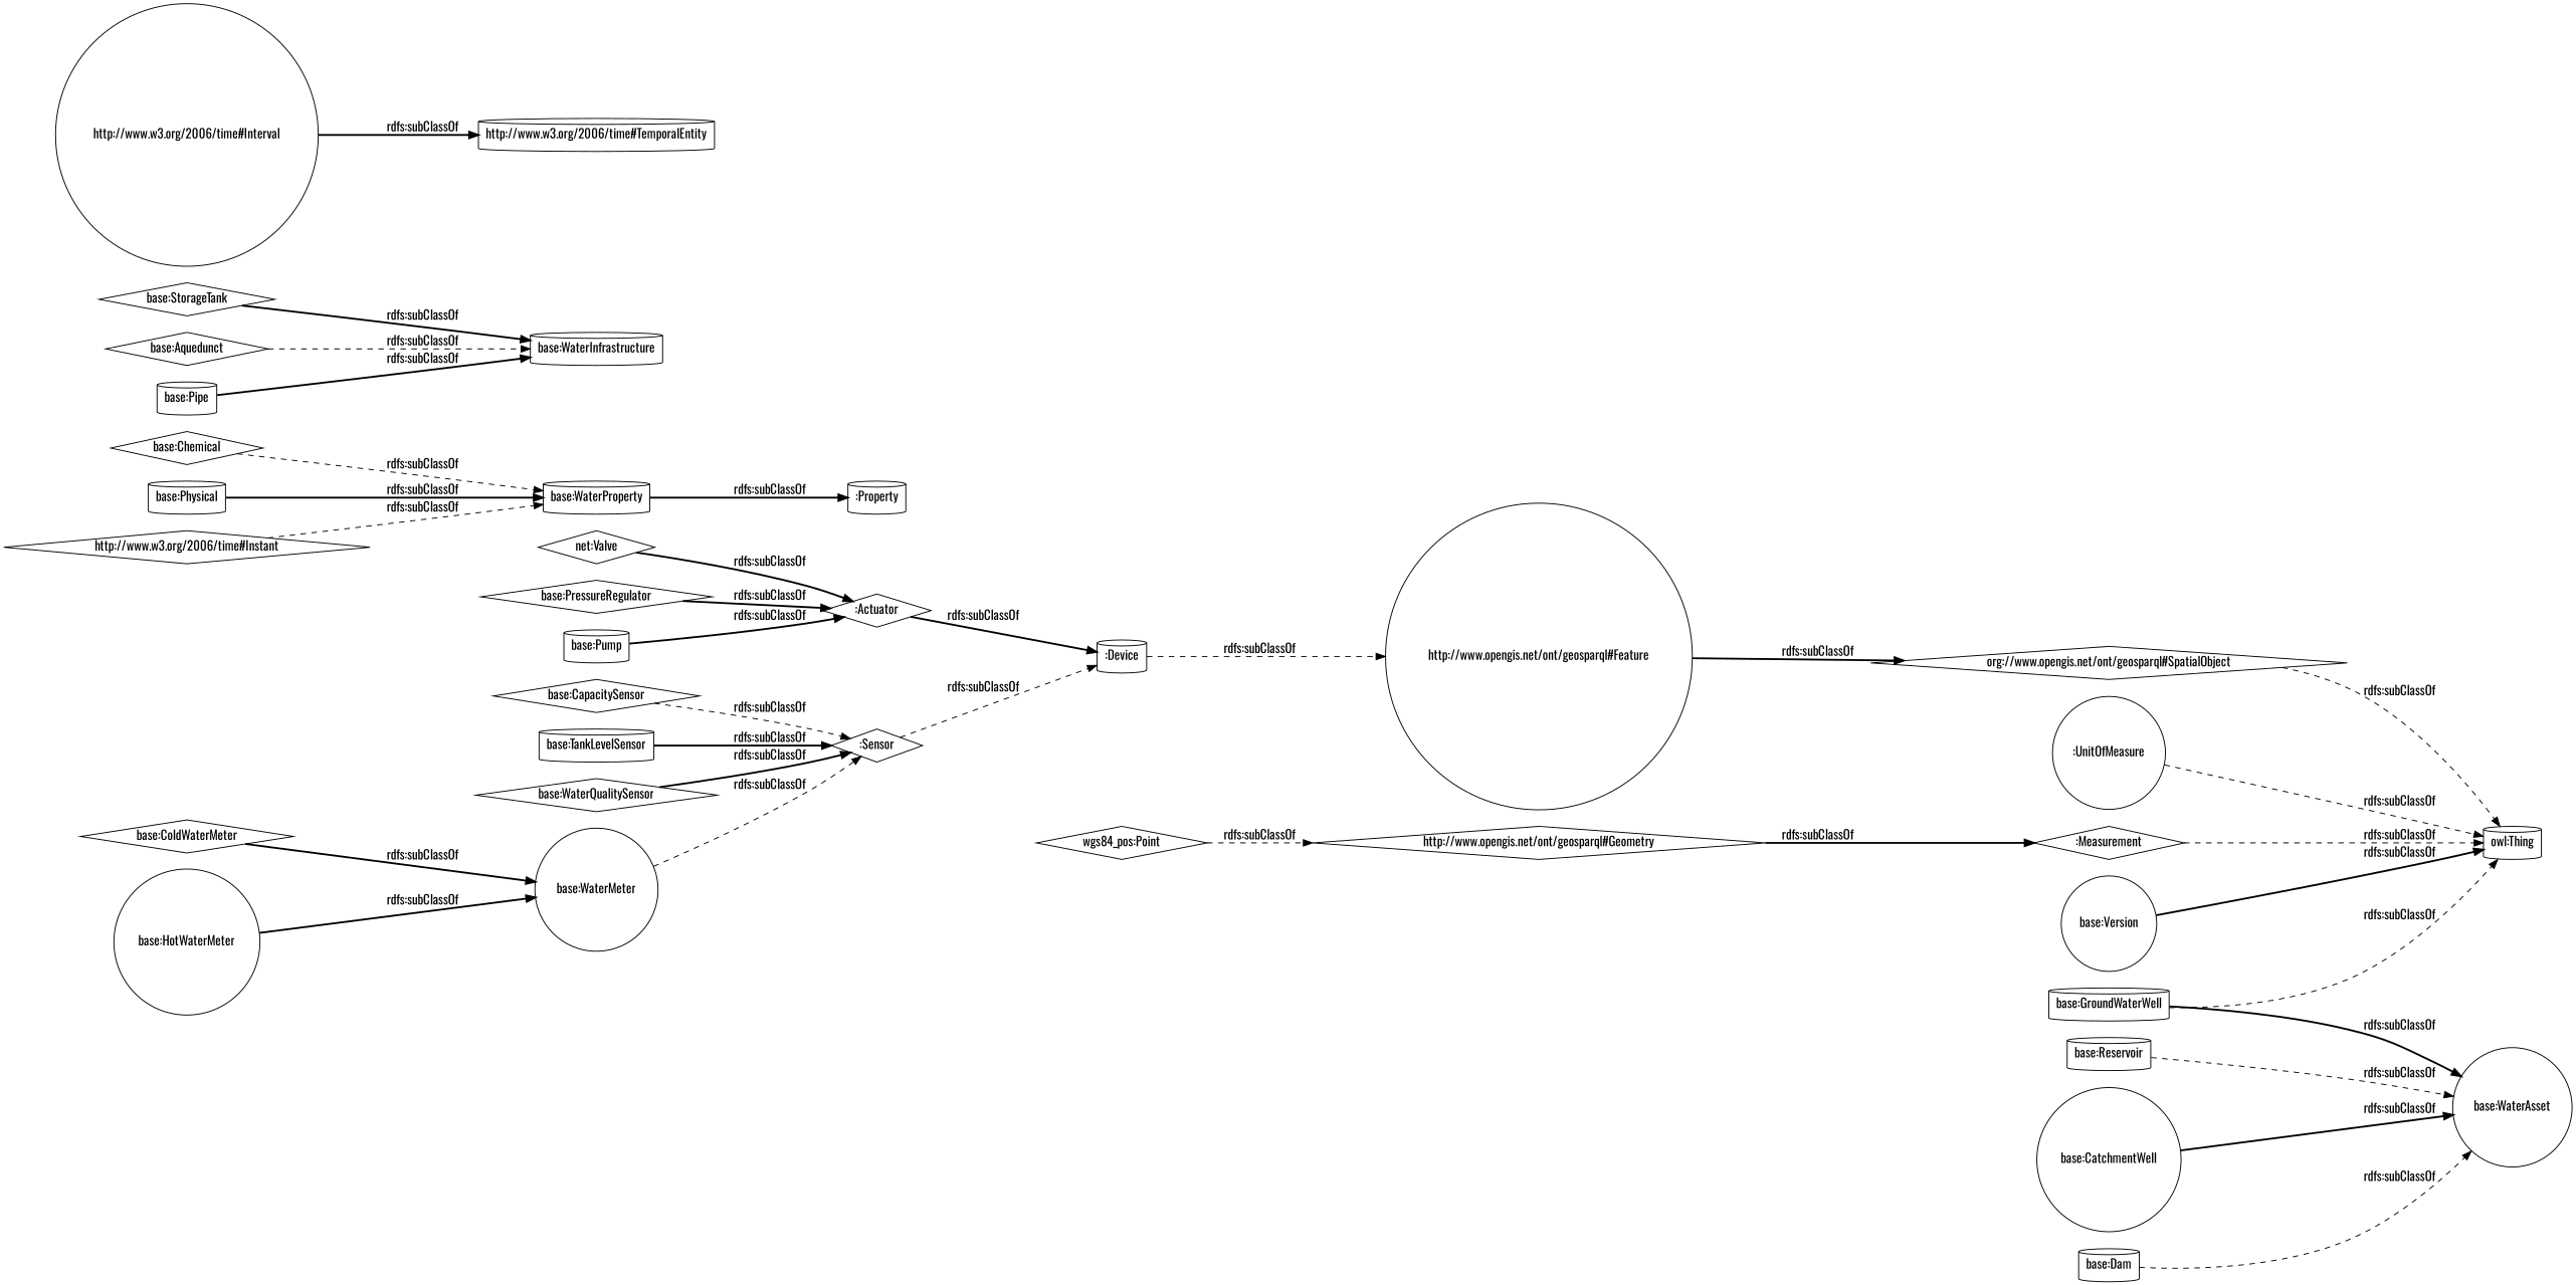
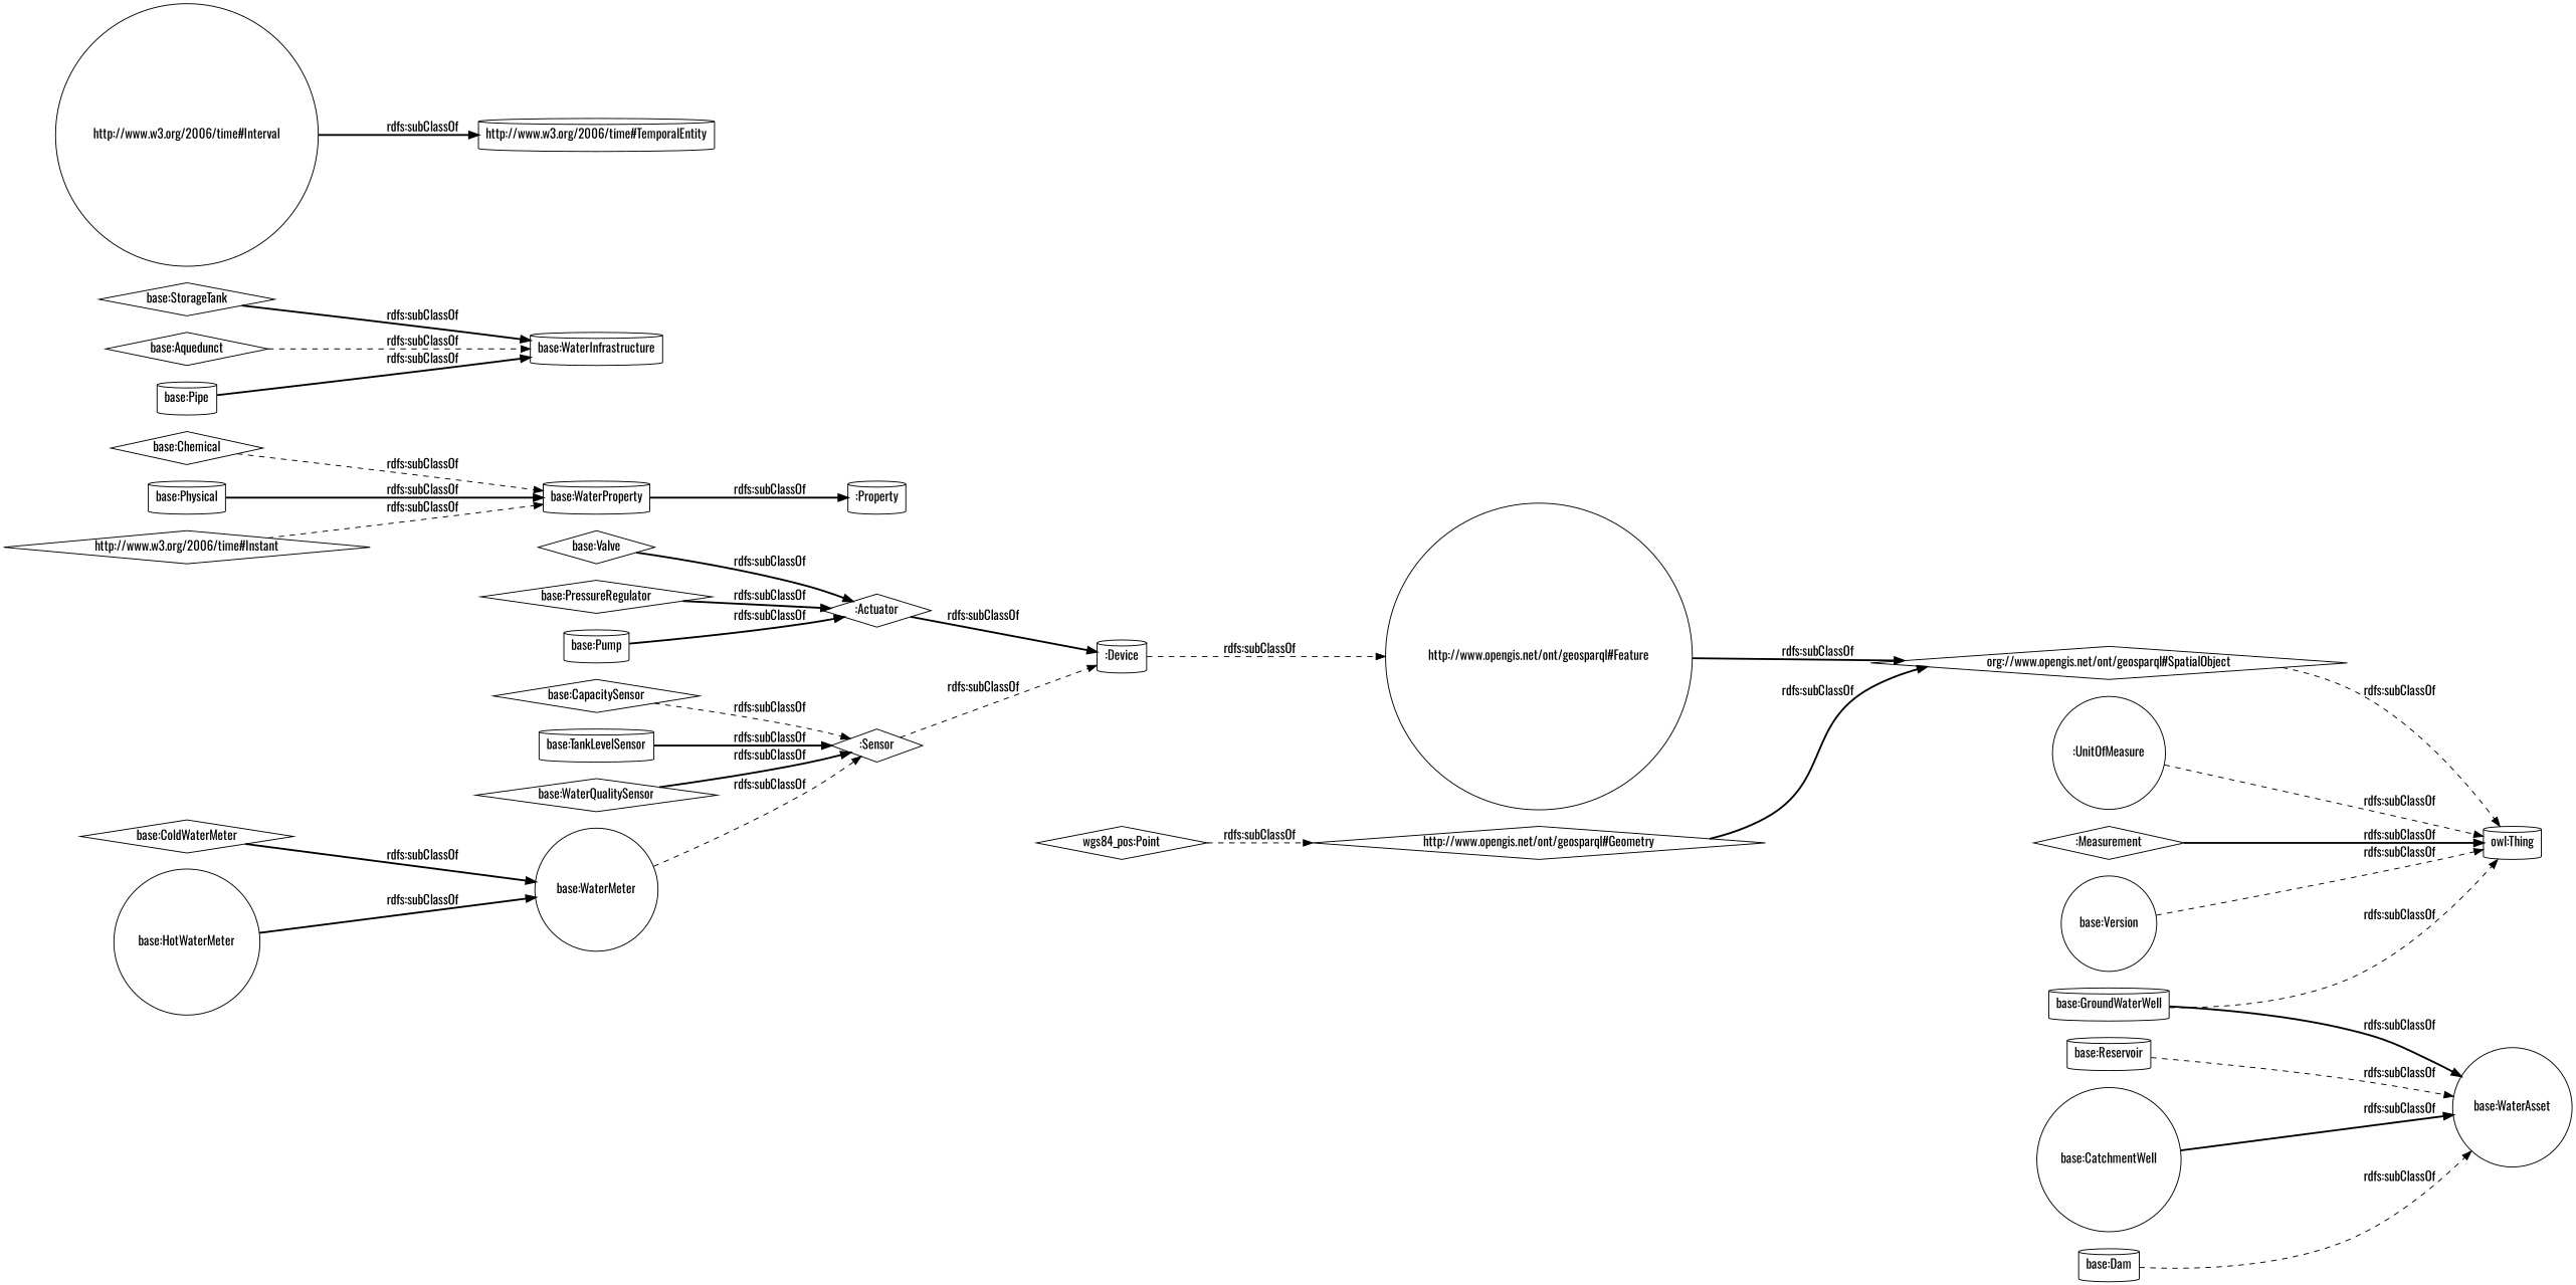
  digraph {
    fontname=Oswald
    rankdir=LR
    node [color=black fontname=Oswald shape=diamond]
    edge [fontname=Oswald style=bold]
    "base:PressureRegulator"
    ":Actuator"
    ":Device" [shape=cylinder]
    "base:Version" [shape=circle]
    "owl:Thing" [shape=cylinder]
    "base:WaterProperty" [shape=cylinder]
    ":Property" [shape=cylinder]
    "http://www.opengis.net/ont/geosparql#Feature" [shape=circle]
    n9 [label="org://www.opengis.net/ont/geosparql#SpatialObject"]
    "base:GroundWaterWell" [shape=cylinder]
    "base:WaterAsset" [shape=circle]
    "base:Dam" [shape=cylinder]
    "base:Reservoir" [shape=cylinder]
    ":Sensor"
    "base:CatchmentWell" [shape=circle]
    "base:WaterMeter" [shape=circle]
    "base:Pump" [shape=cylinder]
    "base:WaterInfrastructure" [shape=cylinder]
    "base:StorageTank"
-   "base:Valve" [label="net:Valve"]
+   "base:Valve"
    "base:CapacitySensor"
    "base:TankLevelSensor" [shape=cylinder]
    "base:ColdWaterMeter"
    "http://www.w3.org/2006/time#Interval" [shape=circle]
    "http://www.w3.org/2006/time#TemporalEntity" [shape=cylinder]
    "http://www.opengis.net/ont/geosparql#Geometry"
    "base:Aquedunct"
    "base:Pipe" [shape=cylinder]
    ":UnitOfMeasure" [shape=circle]
    "base:HotWaterMeter" [shape=circle]
    "wgs84_pos:Point"
    ":Measurement"
    "base:Chemical"
    "base:WaterQualitySensor"
    "base:Physical" [shape=cylinder]
    "http://www.w3.org/2006/time#Instant"
    "base:PressureRegulator" -> ":Actuator" [label="rdfs:subClassOf"]
    ":Actuator" -> ":Device" [label="rdfs:subClassOf"]
    ":Device" -> "http://www.opengis.net/ont/geosparql#Feature" [label="rdfs:subClassOf" style=dashed]
-   "base:Version" -> "owl:Thing" [label="rdfs:subClassOf"]
+   "base:Version" -> "owl:Thing" [label="rdfs:subClassOf" style=dashed]
    "base:WaterProperty" -> ":Property" [label="rdfs:subClassOf"]
    "http://www.opengis.net/ont/geosparql#Feature" -> n9 [label="rdfs:subClassOf"]
    n9 -> "owl:Thing" [label="rdfs:subClassOf" style=dashed]
    "base:GroundWaterWell" -> "owl:Thing" [label="rdfs:subClassOf" style=dashed]
    "base:GroundWaterWell" -> "base:WaterAsset" [label="rdfs:subClassOf"]
    "base:Dam" -> "base:WaterAsset" [label="rdfs:subClassOf" style=dashed]
    "base:Reservoir" -> "base:WaterAsset" [label="rdfs:subClassOf" style=dashed]
    ":Sensor" -> ":Device" [label="rdfs:subClassOf" style=dashed]
    "base:CatchmentWell" -> "base:WaterAsset" [label="rdfs:subClassOf"]
    "base:WaterMeter" -> ":Sensor" [label="rdfs:subClassOf" style=dashed]
    "base:Pump" -> ":Actuator" [label="rdfs:subClassOf"]
    "base:StorageTank" -> "base:WaterInfrastructure" [label="rdfs:subClassOf"]
    "base:Valve" -> ":Actuator" [label="rdfs:subClassOf"]
    "base:CapacitySensor" -> ":Sensor" [label="rdfs:subClassOf" style=dashed]
    "base:TankLevelSensor" -> ":Sensor" [label="rdfs:subClassOf"]
    "base:ColdWaterMeter" -> "base:WaterMeter" [label="rdfs:subClassOf"]
    "http://www.w3.org/2006/time#Interval" -> "http://www.w3.org/2006/time#TemporalEntity" [label="rdfs:subClassOf"]
-   "http://www.opengis.net/ont/geosparql#Geometry" -> ":Measurement" [label="rdfs:subClassOf"]
+   "http://www.opengis.net/ont/geosparql#Geometry" -> n9 [label="rdfs:subClassOf"]
    "base:Aquedunct" -> "base:WaterInfrastructure" [label="rdfs:subClassOf" style=dashed]
    "base:Pipe" -> "base:WaterInfrastructure" [label="rdfs:subClassOf"]
    ":UnitOfMeasure" -> "owl:Thing" [label="rdfs:subClassOf" style=dashed]
    "base:HotWaterMeter" -> "base:WaterMeter" [label="rdfs:subClassOf"]
    "wgs84_pos:Point" -> "http://www.opengis.net/ont/geosparql#Geometry" [label="rdfs:subClassOf" style=dashed]
-   ":Measurement" -> "owl:Thing" [label="rdfs:subClassOf" style=dashed]
+   ":Measurement" -> "owl:Thing" [label="rdfs:subClassOf"]
    "base:Chemical" -> "base:WaterProperty" [label="rdfs:subClassOf" style=dashed]
    "base:WaterQualitySensor" -> ":Sensor" [label="rdfs:subClassOf"]
    "base:Physical" -> "base:WaterProperty" [label="rdfs:subClassOf"]
    "http://www.w3.org/2006/time#Instant" -> "base:WaterProperty" [label="rdfs:subClassOf" style=dashed]
  }
